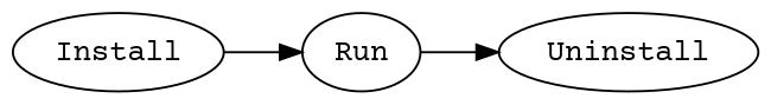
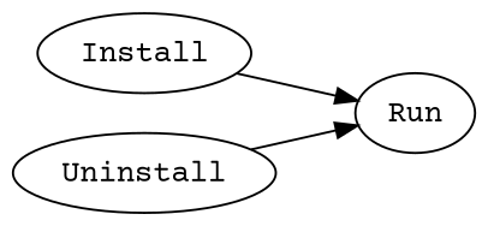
  digraph {
    fontname="Courier Prime"
    rankdir=LR
    node [fontname="Courier Prime"]
    edge [fontname="Courier Prime"]
    Install
    Run
    Uninstall
    Install -> Run
-   Run -> Uninstall
+   Uninstall -> Run
  }
